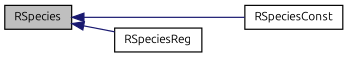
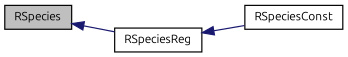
  digraph {
    fontname=Ubuntu
    rankdir=LR
    node [color=black fillcolor=white fontname=Ubuntu fontsize=10 shape=record style=filled]
    edge [color=midnightblue dir=back fontname=Ubuntu fontsize=10 labelfontname=Helvetica labelfontsize=10 style=solid]
    n1 [fillcolor=grey75 fontcolor=black height=0.2 label=RSpecies width=0.4]
    n2 [height=0.2 label=RSpeciesConst width=0.4]
    n3 [height=0.2 label=RSpeciesReg width=0.4]
-   n1 -> n2
+   n3 -> n2
    n1 -> n3
  }
